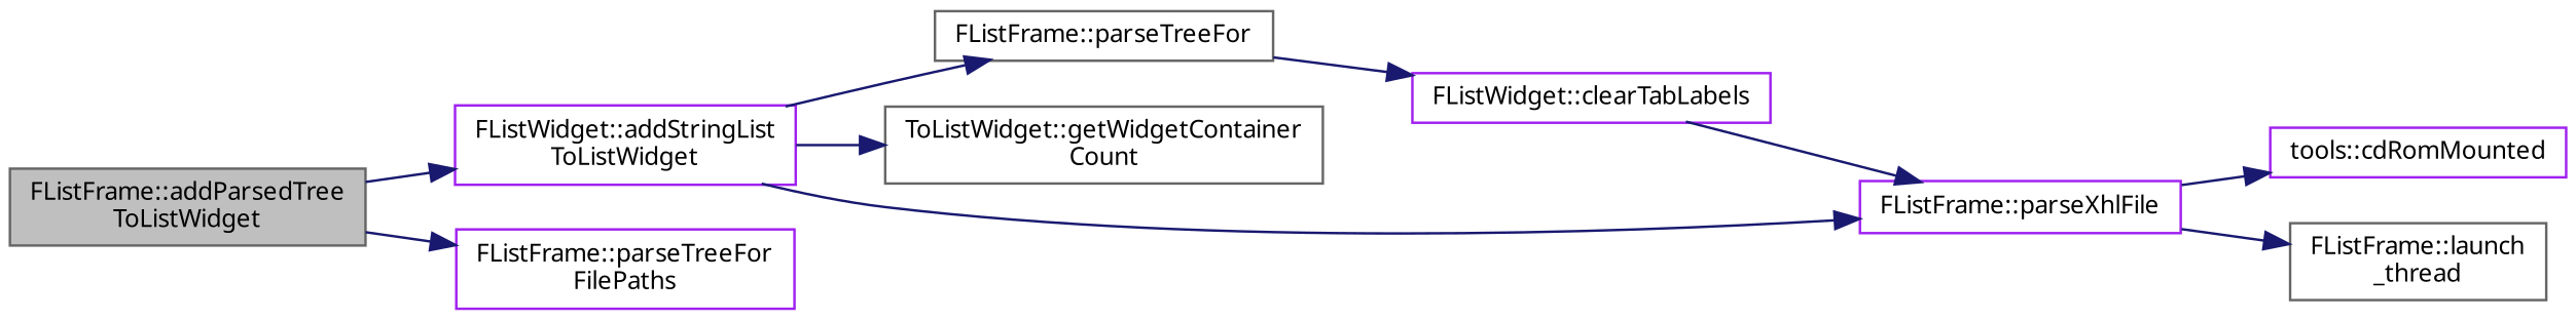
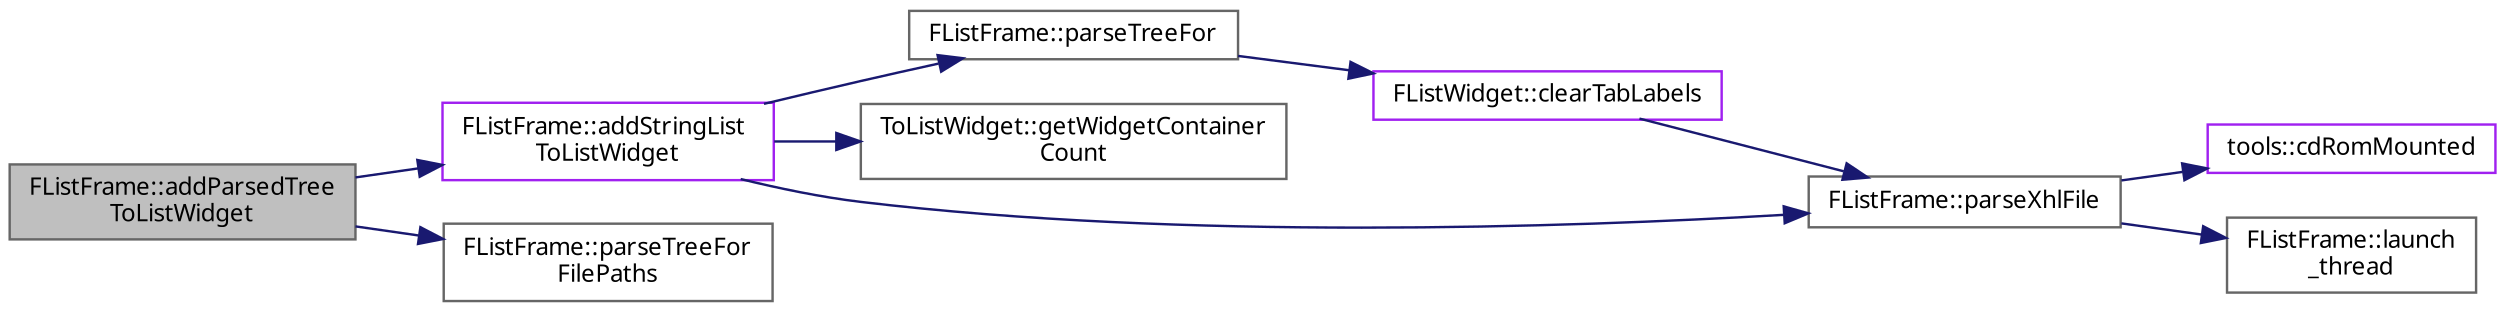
  digraph {
    fontname="Noto Sans"
    rankdir=LR
    node [color=gray40 fillcolor=white fontname="Noto Sans" fontsize=10 shape=record style=filled]
    edge [color=midnightblue fontname="Noto Sans" fontsize=10 labelfontname=Helvetica labelfontsize=10 style=solid]
    n1 [fillcolor=grey75 fontcolor=black height=0.2 label="FListFrame::addParsedTree\lToListWidget" width=0.4]
-   n2 [color=purple height=0.2 label="FListWidget::addStringList\lToListWidget" width=0.4]
-   n3 [color=purple height=0.2 label="FListFrame::parseTreeFor\lFilePaths" width=0.4]
+   n2 [color=purple height=0.2 label="FListFrame::addStringList\lToListWidget" width=0.4]
+   n3 [height=0.2 label="FListFrame::parseTreeFor\lFilePaths" width=0.4]
    n4 [height=0.2 label="FListFrame::parseTreeFor" width=0.4]
    n5 [height=0.2 label="ToListWidget::getWidgetContainer\lCount" width=0.4]
-   n6 [color=purple height=0.2 label="FListFrame::parseXhlFile" width=0.4]
+   n6 [height=0.2 label="FListFrame::parseXhlFile" width=0.4]
    n7 [color=purple height=0.2 label="FListWidget::clearTabLabels" width=0.4]
    n8 [color=purple height=0.2 label="tools::cdRomMounted" width=0.4]
    n9 [height=0.2 label="FListFrame::launch\l_thread" width=0.4]
    n1 -> n2
    n1 -> n3
    n2 -> n4
    n2 -> n5
    n2 -> n6
    n4 -> n7
    n6 -> n8
    n6 -> n9
    n7 -> n6
  }
